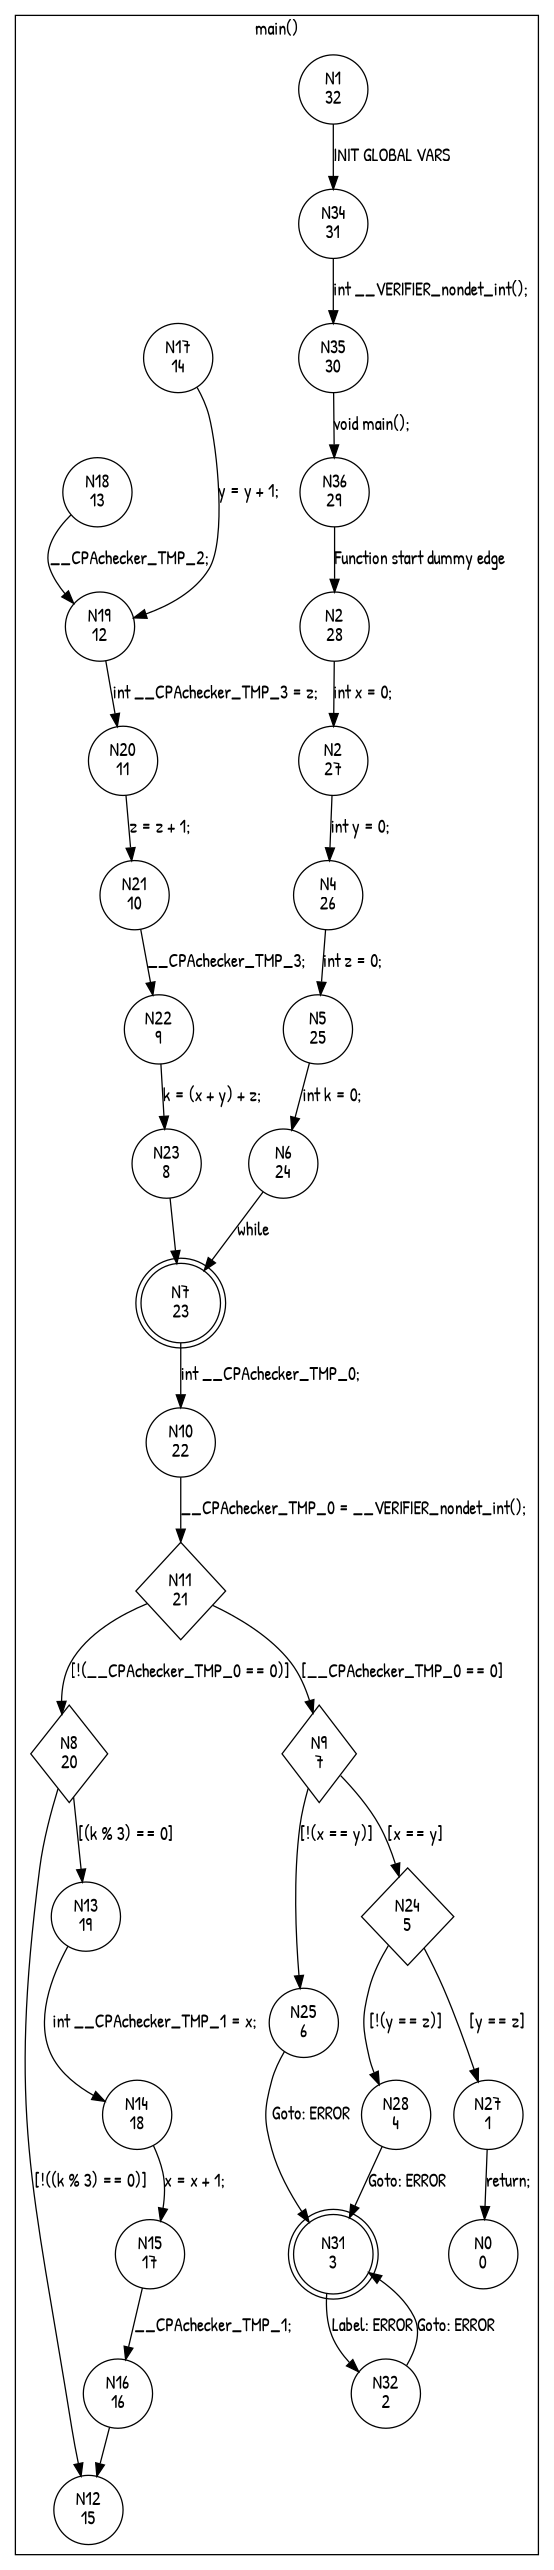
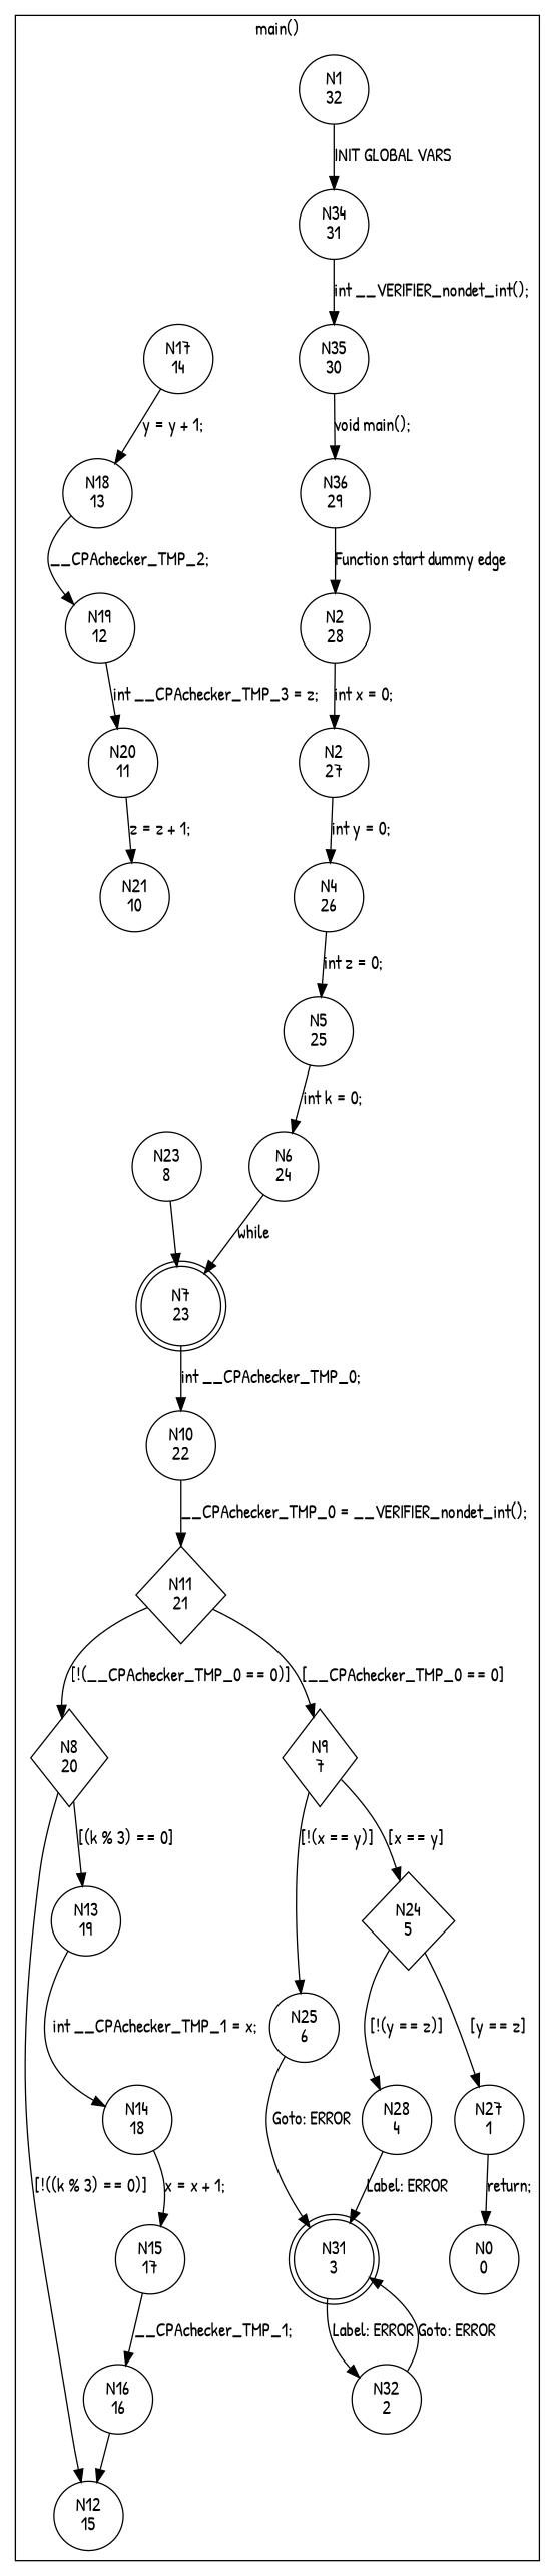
  digraph {
    fontname="Patrick Hand"
    node [fontname="Patrick Hand" shape=circle]
    edge [fontname="Patrick Hand"]
    n1 [label="N1\n32"]
    n2 [label="N34\n31"]
    n3 [label="N35\n30"]
    n4 [label="N36\n29"]
    n5 [label="N2\n28"]
    n6 [label="N2\n27"]
    n7 [label="N4\n26"]
    n8 [label="N5\n25"]
    n9 [label="N6\n24"]
    n10 [label="N7\n23" shape=doublecircle]
    n11 [label="N10\n22"]
    n12 [label="N11\n21" shape=diamond]
    n13 [label="N8\n20" shape=diamond]
    n14 [label="N9\n7" shape=diamond]
    n15 [label="N12\n15"]
    n16 [label="N13\n19"]
    n17 [label="N17\n14"]
    n18 [label="N18\n13"]
    n19 [label="N19\n12"]
    n20 [label="N20\n11"]
    n21 [label="N21\n10"]
-   n22 [label="N22\n9"]
    n23 [label="N23\n8"]
    n24 [label="N14\n18"]
    n25 [label="N15\n17"]
    n26 [label="N16\n16"]
    n27 [label="N25\n6"]
    n28 [label="N24\n5" shape=diamond]
    n29 [label="N31\n3" shape=doublecircle]
    n30 [label="N32\n2"]
    n31 [label="N28\n4"]
    n32 [label="N27\n1"]
    n33 [label="N0\n0"]
    subgraph cluster_1 {
      label="main()"
      n1
      n2
      n3
      n4
      n5
      n6
      n7
      n8
      n9
      n10
      n11
      n12
      n13
      n14
      n15
      n16
      n17
      n18
      n19
      n20
      n21
-     n22
      n23
      n24
      n25
      n26
      n27
      n28
      n29
      n30
      n31
      n32
      n33
    }
    n1 -> n2 [label="INIT GLOBAL VARS"]
    n2 -> n3 [label="int __VERIFIER_nondet_int();"]
    n3 -> n4 [label="void main();"]
    n4 -> n5 [label="Function start dummy edge"]
    n5 -> n6 [label="int x = 0;"]
    n6 -> n7 [label="int y = 0;"]
    n7 -> n8 [label="int z = 0;"]
    n8 -> n9 [label="int k = 0;"]
    n9 -> n10 [label=while]
    n10 -> n11 [label="int __CPAchecker_TMP_0;"]
    n11 -> n12 [label="__CPAchecker_TMP_0 = __VERIFIER_nondet_int();"]
    n12 -> n13 [label="[!(__CPAchecker_TMP_0 == 0)]"]
    n12 -> n14 [label="[__CPAchecker_TMP_0 == 0]"]
    n13 -> n15 [label="[!((k % 3) == 0)]"]
    n13 -> n16 [label="[(k % 3) == 0]"]
    n14 -> n27 [label="[!(x == y)]"]
    n14 -> n28 [label="[x == y]"]
    n16 -> n24 [label="int __CPAchecker_TMP_1 = x;"]
-   n17 -> n19 [label="y = y + 1;"]
+   n17 -> n18 [label="y = y + 1;"]
    n18 -> n19 [label="__CPAchecker_TMP_2;"]
    n19 -> n20 [label="int __CPAchecker_TMP_3 = z;"]
    n20 -> n21 [label="z = z + 1;"]
-   n21 -> n22 [label="__CPAchecker_TMP_3;"]
-   n22 -> n23 [label="k = (x + y) + z;"]
    n23 -> n10
    n24 -> n25 [label="x = x + 1;"]
    n25 -> n26 [label="__CPAchecker_TMP_1;"]
    n26 -> n15
    n27 -> n29 [label="Goto: ERROR"]
    n28 -> n31 [label="[!(y == z)]"]
    n28 -> n32 [label="[y == z]"]
    n29 -> n30 [label="Label: ERROR"]
    n30 -> n29 [label="Goto: ERROR"]
-   n31 -> n29 [label="Goto: ERROR"]
+   n31 -> n29 [label="Label: ERROR"]
    n32 -> n33 [label="return;"]
  }
